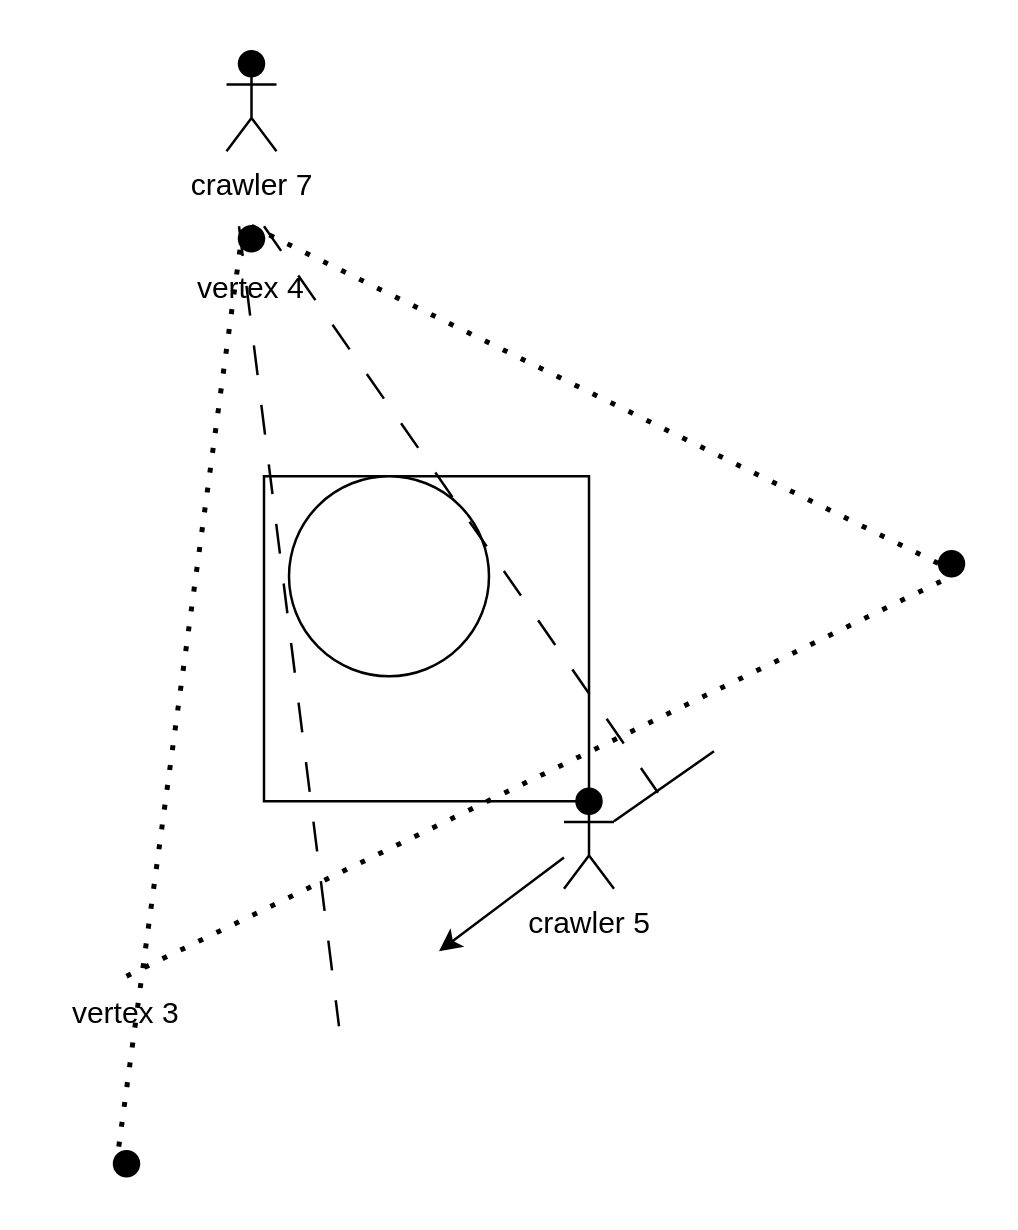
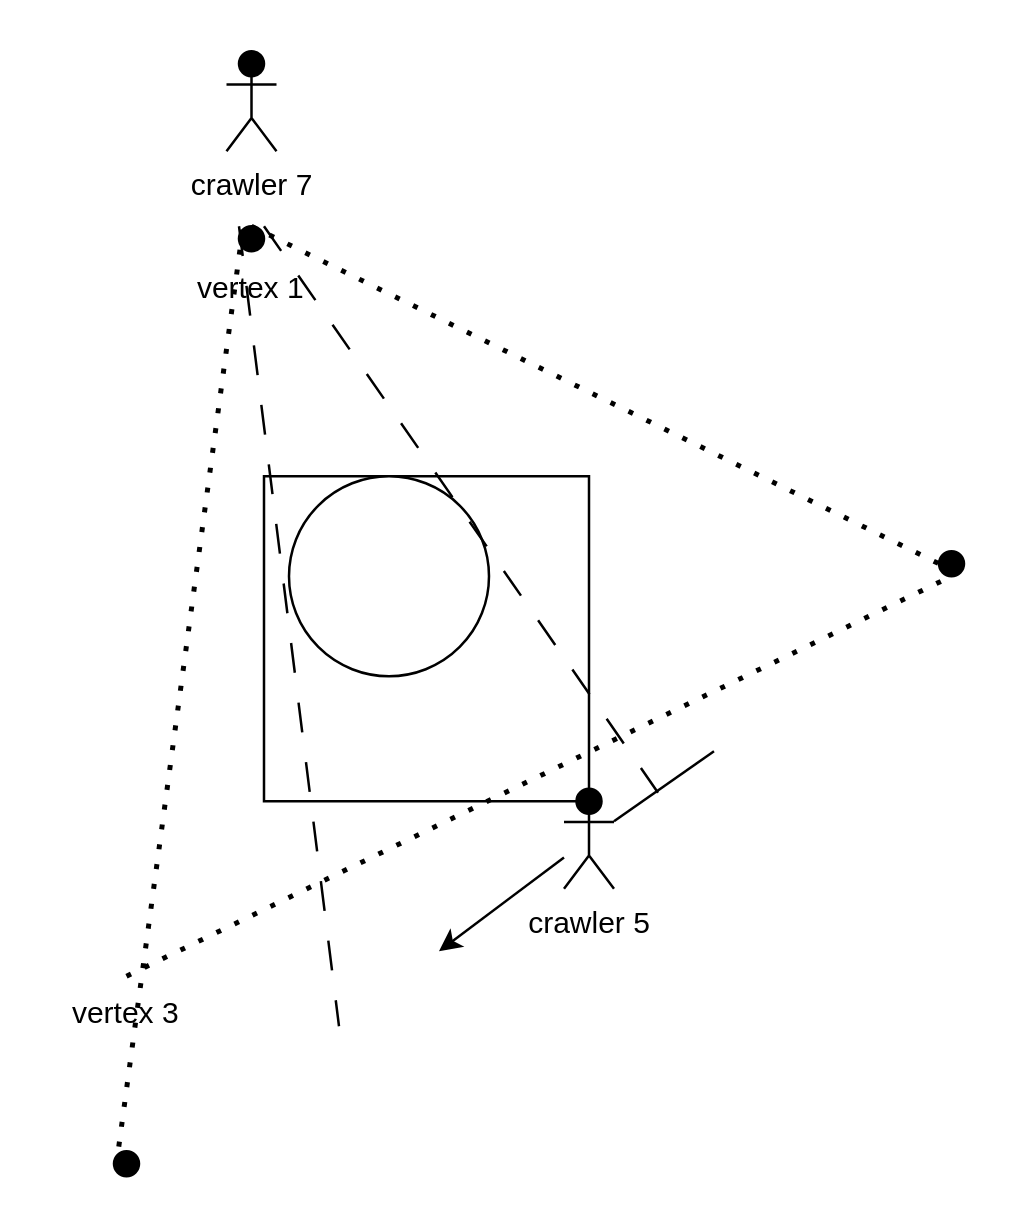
  <mxCell id="0" />
  <mxCell id="1" parent="0" />
  <mxCell id="2" value="" style="rounded=0;whiteSpace=wrap;html=1;" parent="1" vertex="1"><mxGeometry x="105" y="190" width="130" height="130" as="geometry" /></mxCell>
  <mxCell id="3" value="" style="ellipse;whiteSpace=wrap;html=1;aspect=fixed;" parent="1" vertex="1"><mxGeometry x="115" y="190" width="80" height="80" as="geometry" /></mxCell>
  <mxCell id="4" value="" style="ellipse;fillColor=#000000;" parent="1" vertex="1"><mxGeometry x="95" y="90" width="10" height="10" as="geometry" /></mxCell>
  <mxCell id="5" value="" style="ellipse;fillColor=#000000;" parent="1" vertex="1"><mxGeometry x="375" y="220" width="10" height="10" as="geometry" /></mxCell>
  <mxCell id="6" value="" style="ellipse;fillColor=#000000;" parent="1" vertex="1"><mxGeometry x="45" y="460" width="10" height="10" as="geometry" /></mxCell>
  <mxCell id="7" value="crawler 7" style="shape=umlActor;verticalLabelPosition=bottom;verticalAlign=top;html=1;outlineConnect=0;fillColor=#000000;" parent="1" vertex="1"><mxGeometry x="90" y="20" width="20" height="40" as="geometry" /></mxCell>
- <mxCell id="8" value="vertex 4" style="text;html=1;strokeColor=none;fillColor=none;align=center;verticalAlign=middle;whiteSpace=wrap;rounded=0;" vertex="1" parent="1"><mxGeometry x="70" y="100" width="60" height="30" as="geometry" /></mxCell>
+ <mxCell id="8" value="vertex 1" style="text;html=1;strokeColor=none;fillColor=none;align=center;verticalAlign=middle;whiteSpace=wrap;rounded=0;" vertex="1" parent="1"><mxGeometry x="70" y="100" width="60" height="30" as="geometry" /></mxCell>
  <mxCell id="9" value="vertex 3" style="text;html=1;strokeColor=none;fillColor=none;align=center;verticalAlign=middle;whiteSpace=wrap;rounded=0;" vertex="1" parent="1"><mxGeometry x="20" y="390" width="60" height="30" as="geometry" /></mxCell>
  <mxCell id="10" value="" style="endArrow=none;dashed=1;html=1;dashPattern=1 3;strokeWidth=2;exitX=0.5;exitY=0;exitDx=0;exitDy=0;entryX=0;entryY=0.5;entryDx=0;entryDy=0;" edge="1" parent="1" source="4" target="5"><mxGeometry width="50" height="50" relative="1" as="geometry"><mxPoint x="185" y="500" as="sourcePoint" /><mxPoint x="235" y="450" as="targetPoint" /></mxGeometry></mxCell>
  <mxCell id="11" value="" style="endArrow=none;dashed=1;html=1;dashPattern=1 3;strokeWidth=2;exitX=0;exitY=0;exitDx=0;exitDy=0;entryX=0;entryY=0;entryDx=0;entryDy=0;" edge="1" parent="1" source="4" target="6"><mxGeometry width="50" height="50" relative="1" as="geometry"><mxPoint x="110" y="100" as="sourcePoint" /><mxPoint x="385" y="235" as="targetPoint" /></mxGeometry></mxCell>
  <mxCell id="12" value="" style="endArrow=none;dashed=1;html=1;dashPattern=1 3;strokeWidth=2;exitX=0.5;exitY=0;exitDx=0;exitDy=0;entryX=0.5;entryY=1;entryDx=0;entryDy=0;" edge="1" parent="1" source="9" target="5"><mxGeometry width="50" height="50" relative="1" as="geometry"><mxPoint x="106.464" y="101.464" as="sourcePoint" /><mxPoint x="56.464" y="471.464" as="targetPoint" /></mxGeometry></mxCell>
  <mxCell id="13" value="" style="endArrow=classic;html=1;startArrow=none;" edge="1" parent="1" source="15"><mxGeometry width="50" height="50" relative="1" as="geometry"><mxPoint x="285" y="300" as="sourcePoint" /><mxPoint x="175" y="380" as="targetPoint" /></mxGeometry></mxCell>
  <mxCell id="14" value="" style="endArrow=none;html=1;" edge="1" parent="1" target="15"><mxGeometry width="50" height="50" relative="1" as="geometry"><mxPoint x="285" y="300" as="sourcePoint" /><mxPoint x="175" y="380" as="targetPoint" /></mxGeometry></mxCell>
  <mxCell id="15" value="crawler 5" style="shape=umlActor;verticalLabelPosition=bottom;verticalAlign=top;html=1;outlineConnect=0;fillColor=#000000;" parent="1" vertex="1"><mxGeometry x="225" y="315" width="20" height="40" as="geometry" /></mxCell>
  <mxCell id="16" value="" style="endArrow=none;dashed=1;html=1;dashPattern=12 12;" edge="1" parent="1"><mxGeometry width="50" height="50" relative="1" as="geometry"><mxPoint x="105" y="90" as="sourcePoint" /><mxPoint x="265" y="320" as="targetPoint" /></mxGeometry></mxCell>
  <mxCell id="17" value="" style="endArrow=none;dashed=1;html=1;dashPattern=12 12;" edge="1" parent="1"><mxGeometry width="50" height="50" relative="1" as="geometry"><mxPoint x="95" y="90" as="sourcePoint" /><mxPoint x="135" y="410" as="targetPoint" /></mxGeometry></mxCell>
